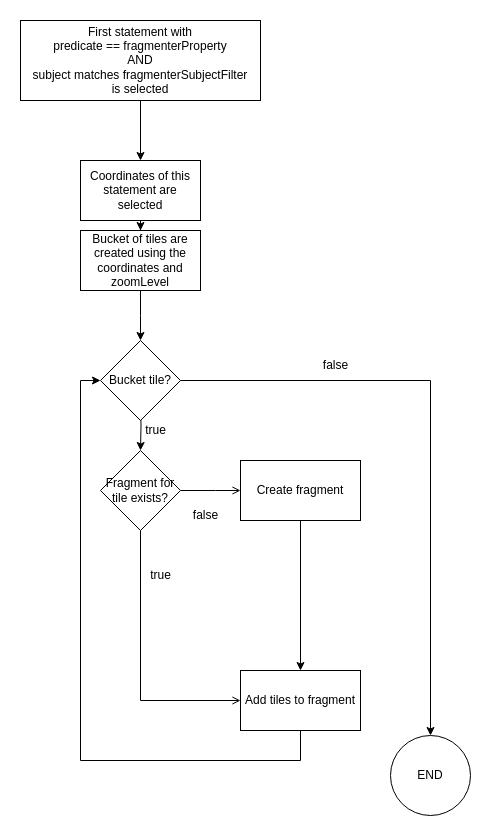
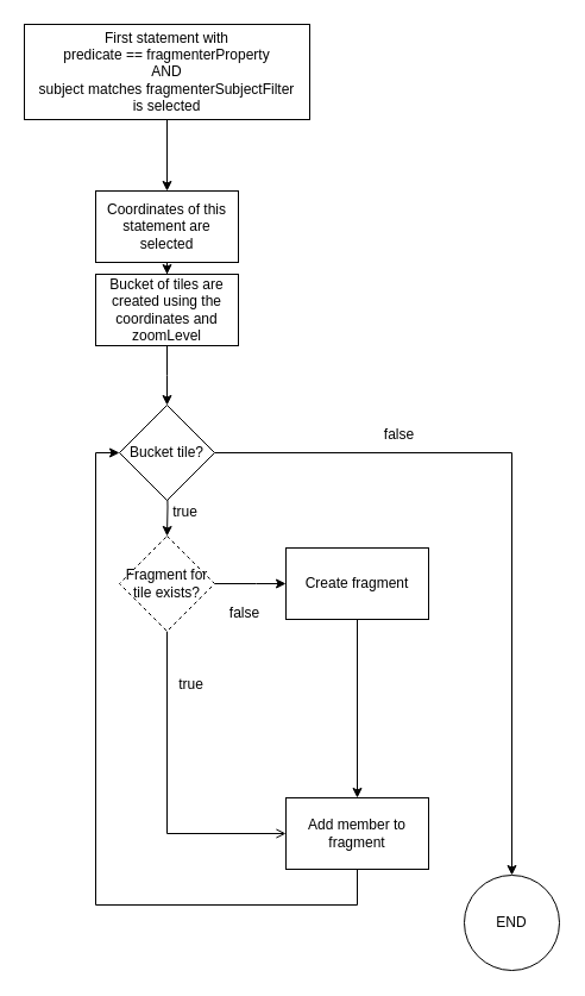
  <mxCell id="0" />
  <mxCell id="1" parent="0" />
  <mxCell id="2" style="edgeStyle=orthogonalEdgeStyle;rounded=0;orthogonalLoop=1;jettySize=auto;html=1;entryX=0.5;entryY=0;entryDx=0;entryDy=0;" parent="1" source="3" target="5" edge="1"><mxGeometry relative="1" as="geometry" /></mxCell>
  <mxCell id="3" value="&lt;div&gt;First statement with &lt;br&gt;&lt;/div&gt;&lt;div&gt;predicate == fragmenterProperty&lt;/div&gt;&lt;div&gt;AND&lt;/div&gt;&lt;div&gt;subject matches fragmenterSubjectFilter&lt;/div&gt;&lt;div&gt;is selected&lt;br&gt;&lt;/div&gt;" style="rounded=0;whiteSpace=wrap;html=1;" parent="1" vertex="1"><mxGeometry x="20" y="20" width="240" height="80" as="geometry" /></mxCell>
  <mxCell id="4" value="" style="edgeStyle=orthogonalEdgeStyle;rounded=0;orthogonalLoop=1;jettySize=auto;html=1;" parent="1" source="5" target="7" edge="1"><mxGeometry relative="1" as="geometry" /></mxCell>
  <mxCell id="5" value="Coordinates of this statement are selected" style="rounded=0;whiteSpace=wrap;html=1;" parent="1" vertex="1"><mxGeometry x="80" y="160" width="120" height="60" as="geometry" /></mxCell>
  <mxCell id="6" value="" style="edgeStyle=orthogonalEdgeStyle;rounded=0;orthogonalLoop=1;jettySize=auto;html=1;" parent="1" source="7" edge="1"><mxGeometry relative="1" as="geometry"><mxPoint x="140" y="340" as="targetPoint" /></mxGeometry></mxCell>
  <mxCell id="7" value="Bucket of tiles are created using the coordinates and zoomLevel" style="rounded=0;whiteSpace=wrap;html=1;" parent="1" vertex="1"><mxGeometry x="80" y="230" width="120" height="60" as="geometry" /></mxCell>
  <mxCell id="8" value="" style="edgeStyle=orthogonalEdgeStyle;rounded=0;orthogonalLoop=1;jettySize=auto;html=1;" parent="1" target="11" edge="1"><mxGeometry relative="1" as="geometry"><mxPoint x="140" y="400" as="sourcePoint" /></mxGeometry></mxCell>
  <mxCell id="9" value="" style="edgeStyle=orthogonalEdgeStyle;rounded=0;orthogonalLoop=1;jettySize=auto;html=1;entryX=0;entryY=0.5;entryDx=0;entryDy=0;endArrow=open;" parent="1" source="11" target="18" edge="1"><mxGeometry relative="1" as="geometry"><mxPoint x="55" y="600" as="targetPoint" /><Array as="points"><mxPoint x="140" y="700" /></Array></mxGeometry></mxCell>
- <mxCell id="10" value="" style="edgeStyle=orthogonalEdgeStyle;rounded=0;orthogonalLoop=1;jettySize=auto;html=1;exitX=1;exitY=0.5;exitDx=0;exitDy=0;entryX=0;entryY=0.5;entryDx=0;entryDy=0;endArrow=open;" parent="1" source="11" target="14" edge="1"><mxGeometry relative="1" as="geometry"><Array as="points"><mxPoint x="215" y="490" /><mxPoint x="215" y="490" /></Array></mxGeometry></mxCell>
- <mxCell id="11" value="Fragment for tile exists?" style="rhombus;whiteSpace=wrap;html=1;rounded=0;" parent="1" vertex="1"><mxGeometry x="100" y="450" width="80" height="80" as="geometry" /></mxCell>
+ <mxCell id="10" value="" style="edgeStyle=orthogonalEdgeStyle;rounded=0;orthogonalLoop=1;jettySize=auto;html=1;exitX=1;exitY=0.5;exitDx=0;exitDy=0;entryX=0;entryY=0.5;entryDx=0;entryDy=0;" parent="1" source="11" target="14" edge="1"><mxGeometry relative="1" as="geometry"><Array as="points"><mxPoint x="215" y="490" /><mxPoint x="215" y="490" /></Array></mxGeometry></mxCell>
+ <mxCell id="11" value="Fragment for tile exists?" style="rhombus;whiteSpace=wrap;html=1;rounded=0;dashed=1;" parent="1" vertex="1"><mxGeometry x="100" y="450" width="80" height="80" as="geometry" /></mxCell>
  <mxCell id="12" value="true" style="text;html=1;align=center;verticalAlign=middle;resizable=0;points=[];autosize=1;strokeColor=none;fillColor=none;" parent="1" vertex="1"><mxGeometry x="140" y="560" width="40" height="30" as="geometry" /></mxCell>
  <mxCell id="13" style="edgeStyle=orthogonalEdgeStyle;rounded=0;orthogonalLoop=1;jettySize=auto;html=1;entryX=0.5;entryY=0;entryDx=0;entryDy=0;" parent="1" source="14" target="18" edge="1"><mxGeometry relative="1" as="geometry" /></mxCell>
  <mxCell id="14" value="Create fragment" style="whiteSpace=wrap;html=1;rounded=0;" parent="1" vertex="1"><mxGeometry x="240" y="460" width="120" height="60" as="geometry" /></mxCell>
  <mxCell id="15" value="END" style="ellipse;whiteSpace=wrap;html=1;aspect=fixed;" parent="1" vertex="1"><mxGeometry x="390" y="735" width="80" height="80" as="geometry" /></mxCell>
  <mxCell id="16" value="false" style="text;html=1;align=center;verticalAlign=middle;resizable=0;points=[];autosize=1;strokeColor=none;fillColor=none;" parent="1" vertex="1"><mxGeometry x="180" y="500" width="50" height="30" as="geometry" /></mxCell>
  <mxCell id="17" style="edgeStyle=orthogonalEdgeStyle;rounded=0;orthogonalLoop=1;jettySize=auto;html=1;entryX=0;entryY=0.5;entryDx=0;entryDy=0;exitX=0.5;exitY=1;exitDx=0;exitDy=0;" edge="1" parent="1" source="18" target="20"><mxGeometry relative="1" as="geometry"><mxPoint x="300" y="740" as="sourcePoint" /><Array as="points"><mxPoint x="300" y="760" /><mxPoint x="80" y="760" /><mxPoint x="80" y="380" /></Array></mxGeometry></mxCell>
- <mxCell id="18" value="Add tiles to fragment" style="whiteSpace=wrap;html=1;" parent="1" vertex="1"><mxGeometry x="240" y="670" width="120" height="60" as="geometry" /></mxCell>
+ <mxCell id="18" value="Add member to fragment" style="whiteSpace=wrap;html=1;" parent="1" vertex="1"><mxGeometry x="240" y="670" width="120" height="60" as="geometry" /></mxCell>
  <mxCell id="19" style="edgeStyle=orthogonalEdgeStyle;rounded=0;orthogonalLoop=1;jettySize=auto;html=1;entryX=0.5;entryY=0;entryDx=0;entryDy=0;" edge="1" parent="1" source="20" target="15"><mxGeometry relative="1" as="geometry"><mxPoint x="455" y="380" as="targetPoint" /></mxGeometry></mxCell>
  <mxCell id="20" value="Bucket tile?" style="rhombus;whiteSpace=wrap;html=1;" vertex="1" parent="1"><mxGeometry x="100" y="340" width="80" height="80" as="geometry" /></mxCell>
  <mxCell id="21" value="true" style="text;html=1;align=center;verticalAlign=middle;resizable=0;points=[];autosize=1;strokeColor=none;fillColor=none;" vertex="1" parent="1"><mxGeometry x="135" y="415" width="40" height="30" as="geometry" /></mxCell>
  <mxCell id="22" value="false" style="text;html=1;align=center;verticalAlign=middle;resizable=0;points=[];autosize=1;strokeColor=none;fillColor=none;" vertex="1" parent="1"><mxGeometry x="310" y="350" width="50" height="30" as="geometry" /></mxCell>
